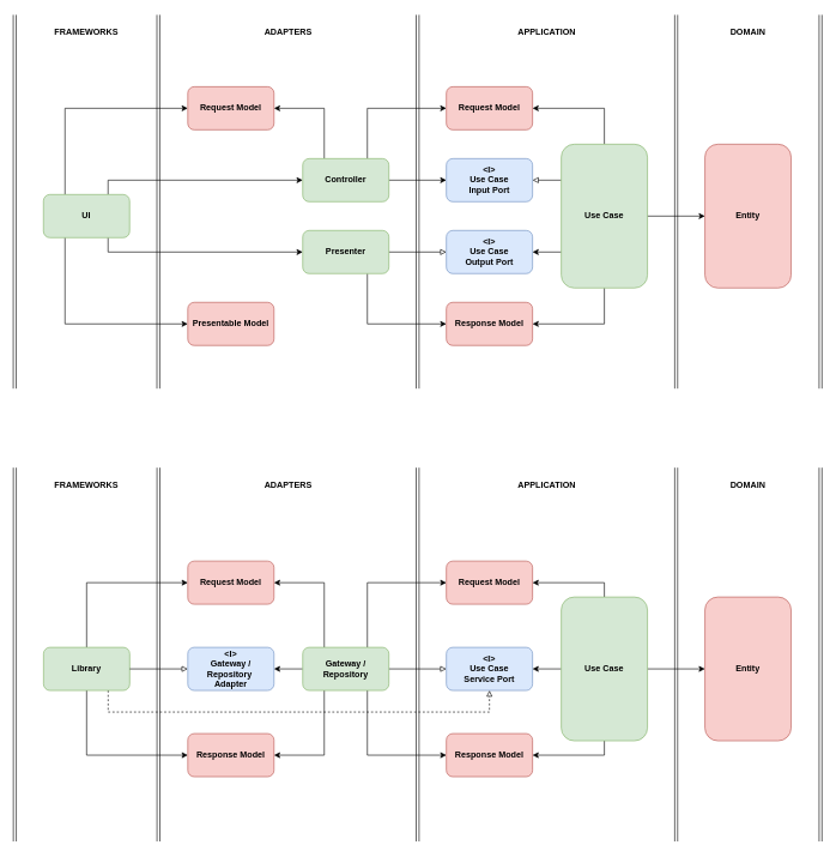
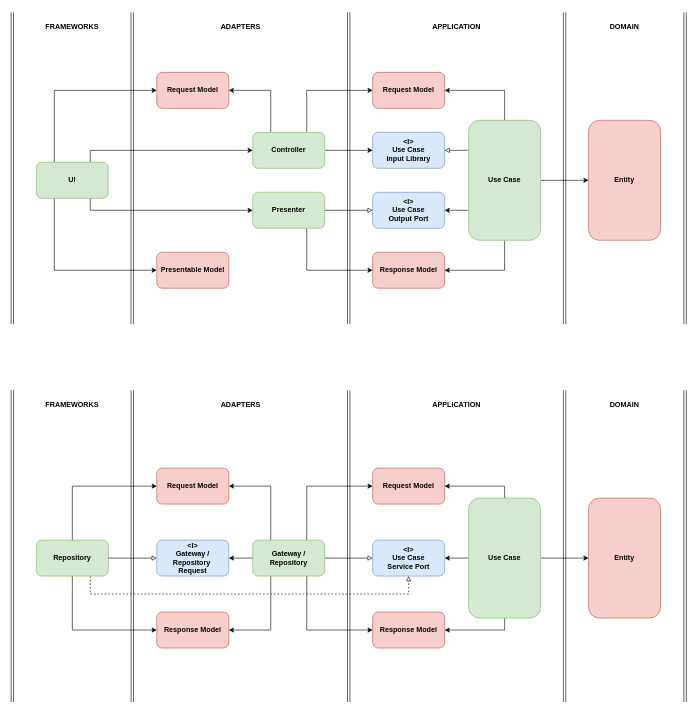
  <mxCell id="0" />
  <mxCell id="1" parent="0" />
- <mxCell id="2" value="&amp;lt;I&amp;gt;&lt;br&gt;Use Case&lt;br&gt;Input Port" style="rounded=1;whiteSpace=wrap;html=1;fillColor=#dae8fc;strokeColor=#6c8ebf;fontStyle=1" vertex="1" parent="1"><mxGeometry x="621" y="220" width="120" height="60" as="geometry" /></mxCell>
+ <mxCell id="2" value="&amp;lt;I&amp;gt;&lt;br&gt;Use Case&lt;br&gt;Input Library" style="rounded=1;whiteSpace=wrap;html=1;fillColor=#dae8fc;strokeColor=#6c8ebf;fontStyle=1" vertex="1" parent="1"><mxGeometry x="621" y="220" width="120" height="60" as="geometry" /></mxCell>
  <mxCell id="3" value="&lt;div&gt;&amp;lt;I&amp;gt;&lt;br&gt;&lt;/div&gt;Use Case&lt;br&gt;Output Port" style="rounded=1;whiteSpace=wrap;html=1;fillColor=#dae8fc;strokeColor=#6c8ebf;fontStyle=1" vertex="1" parent="1"><mxGeometry x="621" y="320" width="120" height="60" as="geometry" /></mxCell>
  <mxCell id="4" value="Request Model" style="rounded=1;whiteSpace=wrap;html=1;fillColor=#f8cecc;strokeColor=#b85450;fontStyle=1" vertex="1" parent="1"><mxGeometry x="621" y="120" width="120" height="60" as="geometry" /></mxCell>
  <mxCell id="5" value="&lt;div&gt;&lt;span style=&quot;background-color: transparent; color: light-dark(rgb(0, 0, 0), rgb(255, 255, 255));&quot;&gt;Response Model&lt;/span&gt;&lt;/div&gt;" style="rounded=1;whiteSpace=wrap;html=1;fillColor=#f8cecc;strokeColor=#b85450;fontStyle=1" vertex="1" parent="1"><mxGeometry x="621" y="420" width="120" height="60" as="geometry" /></mxCell>
  <mxCell id="6" style="edgeStyle=orthogonalEdgeStyle;rounded=0;orthogonalLoop=1;jettySize=auto;html=1;entryX=0;entryY=0.5;entryDx=0;entryDy=0;endArrow=block;endFill=0;" edge="1" parent="1" source="8" target="3"><mxGeometry relative="1" as="geometry" /></mxCell>
  <mxCell id="7" style="edgeStyle=orthogonalEdgeStyle;rounded=0;orthogonalLoop=1;jettySize=auto;html=1;entryX=0;entryY=0.5;entryDx=0;entryDy=0;exitX=0.75;exitY=1;exitDx=0;exitDy=0;" edge="1" parent="1" source="8" target="5"><mxGeometry relative="1" as="geometry" /></mxCell>
  <mxCell id="8" value="&lt;div&gt;&lt;span style=&quot;background-color: transparent; color: light-dark(rgb(0, 0, 0), rgb(255, 255, 255));&quot;&gt;Presenter&lt;/span&gt;&lt;/div&gt;" style="rounded=1;whiteSpace=wrap;html=1;fillColor=#d5e8d4;strokeColor=#82b366;fontStyle=1" vertex="1" parent="1"><mxGeometry x="421" y="320" width="120" height="60" as="geometry" /></mxCell>
  <mxCell id="9" style="edgeStyle=orthogonalEdgeStyle;rounded=0;orthogonalLoop=1;jettySize=auto;html=1;entryX=0;entryY=0.5;entryDx=0;entryDy=0;" edge="1" parent="1" source="12" target="2"><mxGeometry relative="1" as="geometry" /></mxCell>
  <mxCell id="10" style="edgeStyle=orthogonalEdgeStyle;rounded=0;orthogonalLoop=1;jettySize=auto;html=1;exitX=0.75;exitY=0;exitDx=0;exitDy=0;entryX=0;entryY=0.5;entryDx=0;entryDy=0;" edge="1" parent="1" source="12" target="4"><mxGeometry relative="1" as="geometry" /></mxCell>
  <mxCell id="11" style="edgeStyle=orthogonalEdgeStyle;rounded=0;orthogonalLoop=1;jettySize=auto;html=1;exitX=0.25;exitY=0;exitDx=0;exitDy=0;entryX=1;entryY=0.5;entryDx=0;entryDy=0;" edge="1" parent="1" source="12" target="67"><mxGeometry relative="1" as="geometry" /></mxCell>
  <mxCell id="12" value="&lt;div&gt;&lt;span style=&quot;background-color: transparent; color: light-dark(rgb(0, 0, 0), rgb(255, 255, 255));&quot;&gt;Controller&lt;/span&gt;&lt;/div&gt;" style="rounded=1;whiteSpace=wrap;html=1;fillColor=#d5e8d4;strokeColor=#82b366;fontStyle=1" vertex="1" parent="1"><mxGeometry x="421" y="220" width="120" height="60" as="geometry" /></mxCell>
  <mxCell id="13" style="edgeStyle=orthogonalEdgeStyle;rounded=0;orthogonalLoop=1;jettySize=auto;html=1;exitX=0.5;exitY=0;exitDx=0;exitDy=0;entryX=1;entryY=0.5;entryDx=0;entryDy=0;" edge="1" parent="1" source="18" target="4"><mxGeometry relative="1" as="geometry" /></mxCell>
  <mxCell id="14" style="edgeStyle=orthogonalEdgeStyle;rounded=0;orthogonalLoop=1;jettySize=auto;html=1;exitX=0.5;exitY=1;exitDx=0;exitDy=0;entryX=1;entryY=0.5;entryDx=0;entryDy=0;" edge="1" parent="1" source="18" target="5"><mxGeometry relative="1" as="geometry" /></mxCell>
  <mxCell id="15" style="edgeStyle=orthogonalEdgeStyle;rounded=0;orthogonalLoop=1;jettySize=auto;html=1;exitX=0;exitY=0.75;exitDx=0;exitDy=0;entryX=1;entryY=0.5;entryDx=0;entryDy=0;" edge="1" parent="1" source="18" target="3"><mxGeometry relative="1" as="geometry" /></mxCell>
  <mxCell id="16" style="edgeStyle=orthogonalEdgeStyle;rounded=0;orthogonalLoop=1;jettySize=auto;html=1;exitX=0;exitY=0.25;exitDx=0;exitDy=0;entryX=1;entryY=0.5;entryDx=0;entryDy=0;endArrow=block;endFill=0;" edge="1" parent="1" source="18" target="2"><mxGeometry relative="1" as="geometry" /></mxCell>
  <mxCell id="17" style="edgeStyle=orthogonalEdgeStyle;rounded=0;orthogonalLoop=1;jettySize=auto;html=1;exitX=1;exitY=0.5;exitDx=0;exitDy=0;entryX=0;entryY=0.5;entryDx=0;entryDy=0;" edge="1" parent="1" source="18" target="22"><mxGeometry relative="1" as="geometry" /></mxCell>
  <mxCell id="18" value="&lt;div&gt;&lt;span style=&quot;background-color: transparent; color: light-dark(rgb(0, 0, 0), rgb(255, 255, 255));&quot;&gt;Use Case&lt;/span&gt;&lt;/div&gt;" style="rounded=1;whiteSpace=wrap;html=1;fillColor=#d5e8d4;strokeColor=#82b366;fontStyle=1" vertex="1" parent="1"><mxGeometry x="781" y="200" width="120" height="200" as="geometry" /></mxCell>
  <mxCell id="19" value="" style="shape=link;html=1;rounded=0;" edge="1" parent="1"><mxGeometry width="100" relative="1" as="geometry"><mxPoint x="581" y="540" as="sourcePoint" /><mxPoint x="581" y="20" as="targetPoint" /></mxGeometry></mxCell>
  <mxCell id="20" value="APPLICATION" style="text;html=1;align=center;verticalAlign=middle;whiteSpace=wrap;rounded=0;fontStyle=1" vertex="1" parent="1"><mxGeometry x="581" y="30" width="360" height="30" as="geometry" /></mxCell>
  <mxCell id="21" value="&amp;lt;I&amp;gt;&lt;br&gt;Use Case&lt;div&gt;Service Port&lt;/div&gt;" style="rounded=1;whiteSpace=wrap;html=1;fillColor=#dae8fc;strokeColor=#6c8ebf;fontStyle=1" vertex="1" parent="1"><mxGeometry x="621" y="900" width="120" height="60" as="geometry" /></mxCell>
  <mxCell id="22" value="Entity" style="rounded=1;whiteSpace=wrap;html=1;fillColor=#f8cecc;strokeColor=#b85450;fontStyle=1" vertex="1" parent="1"><mxGeometry x="981" y="200" width="120" height="200" as="geometry" /></mxCell>
  <mxCell id="23" value="" style="shape=link;html=1;rounded=0;" edge="1" parent="1"><mxGeometry width="100" relative="1" as="geometry"><mxPoint x="1142" y="540" as="sourcePoint" /><mxPoint x="1142" y="20" as="targetPoint" /></mxGeometry></mxCell>
  <mxCell id="24" value="" style="shape=link;html=1;rounded=0;" edge="1" parent="1"><mxGeometry width="100" relative="1" as="geometry"><mxPoint x="220" y="540" as="sourcePoint" /><mxPoint x="220" y="20" as="targetPoint" /></mxGeometry></mxCell>
  <mxCell id="25" value="FRAMEWORKS" style="text;html=1;align=center;verticalAlign=middle;whiteSpace=wrap;rounded=0;fontStyle=1" vertex="1" parent="1"><mxGeometry x="20" y="30" width="200" height="30" as="geometry" /></mxCell>
  <mxCell id="26" value="" style="shape=link;html=1;rounded=0;" edge="1" parent="1"><mxGeometry width="100" relative="1" as="geometry"><mxPoint x="20" y="540" as="sourcePoint" /><mxPoint x="20" y="20" as="targetPoint" /></mxGeometry></mxCell>
  <mxCell id="27" value="" style="shape=link;html=1;rounded=0;" edge="1" parent="1"><mxGeometry width="100" relative="1" as="geometry"><mxPoint x="941" y="540" as="sourcePoint" /><mxPoint x="941" y="20" as="targetPoint" /></mxGeometry></mxCell>
  <mxCell id="28" value="DOMAIN" style="text;html=1;align=center;verticalAlign=middle;whiteSpace=wrap;rounded=0;fontStyle=1" vertex="1" parent="1"><mxGeometry x="941" y="30" width="200" height="30" as="geometry" /></mxCell>
  <mxCell id="29" value="Request Model" style="rounded=1;whiteSpace=wrap;html=1;fillColor=#f8cecc;strokeColor=#b85450;fontStyle=1" vertex="1" parent="1"><mxGeometry x="621" y="780" width="120" height="60" as="geometry" /></mxCell>
  <mxCell id="30" value="&lt;div&gt;&lt;span style=&quot;background-color: transparent; color: light-dark(rgb(0, 0, 0), rgb(255, 255, 255));&quot;&gt;Response Model&lt;/span&gt;&lt;/div&gt;" style="rounded=1;whiteSpace=wrap;html=1;fillColor=#f8cecc;strokeColor=#b85450;fontStyle=1" vertex="1" parent="1"><mxGeometry x="621" y="1020" width="120" height="60" as="geometry" /></mxCell>
  <mxCell id="31" style="edgeStyle=orthogonalEdgeStyle;rounded=0;orthogonalLoop=1;jettySize=auto;html=1;exitX=0.5;exitY=0;exitDx=0;exitDy=0;entryX=1;entryY=0.5;entryDx=0;entryDy=0;" edge="1" parent="1" source="35" target="29"><mxGeometry relative="1" as="geometry" /></mxCell>
  <mxCell id="32" style="edgeStyle=orthogonalEdgeStyle;rounded=0;orthogonalLoop=1;jettySize=auto;html=1;exitX=0.5;exitY=1;exitDx=0;exitDy=0;entryX=1;entryY=0.5;entryDx=0;entryDy=0;" edge="1" parent="1" source="35" target="30"><mxGeometry relative="1" as="geometry" /></mxCell>
  <mxCell id="33" style="edgeStyle=orthogonalEdgeStyle;rounded=0;orthogonalLoop=1;jettySize=auto;html=1;exitX=0;exitY=0.5;exitDx=0;exitDy=0;" edge="1" parent="1" source="35" target="21"><mxGeometry relative="1" as="geometry"><mxPoint x="741" y="980" as="targetPoint" /></mxGeometry></mxCell>
  <mxCell id="34" style="edgeStyle=orthogonalEdgeStyle;rounded=0;orthogonalLoop=1;jettySize=auto;html=1;exitX=1;exitY=0.5;exitDx=0;exitDy=0;entryX=0;entryY=0.5;entryDx=0;entryDy=0;" edge="1" parent="1" source="35" target="39"><mxGeometry relative="1" as="geometry" /></mxCell>
  <mxCell id="35" value="&lt;div&gt;&lt;span style=&quot;background-color: transparent; color: light-dark(rgb(0, 0, 0), rgb(255, 255, 255));&quot;&gt;Use Case&lt;/span&gt;&lt;/div&gt;" style="rounded=1;whiteSpace=wrap;html=1;fillColor=#d5e8d4;strokeColor=#82b366;fontStyle=1" vertex="1" parent="1"><mxGeometry x="781" y="830" width="120" height="200" as="geometry" /></mxCell>
  <mxCell id="36" value="" style="shape=link;html=1;rounded=0;" edge="1" parent="1"><mxGeometry width="100" relative="1" as="geometry"><mxPoint x="581" y="1170" as="sourcePoint" /><mxPoint x="581" y="650" as="targetPoint" /></mxGeometry></mxCell>
  <mxCell id="37" value="ADAPTERS" style="text;html=1;align=center;verticalAlign=middle;whiteSpace=wrap;rounded=0;fontStyle=1" vertex="1" parent="1"><mxGeometry x="221" y="660" width="360" height="30" as="geometry" /></mxCell>
  <mxCell id="38" value="APPLICATION" style="text;html=1;align=center;verticalAlign=middle;whiteSpace=wrap;rounded=0;fontStyle=1" vertex="1" parent="1"><mxGeometry x="581" y="660" width="360" height="30" as="geometry" /></mxCell>
  <mxCell id="39" value="Entity" style="rounded=1;whiteSpace=wrap;html=1;fillColor=#f8cecc;strokeColor=#b85450;fontStyle=1" vertex="1" parent="1"><mxGeometry x="981" y="830" width="120" height="200" as="geometry" /></mxCell>
  <mxCell id="40" value="" style="shape=link;html=1;rounded=0;" edge="1" parent="1"><mxGeometry width="100" relative="1" as="geometry"><mxPoint x="1142" y="1170" as="sourcePoint" /><mxPoint x="1142" y="650" as="targetPoint" /></mxGeometry></mxCell>
  <mxCell id="41" value="" style="shape=link;html=1;rounded=0;" edge="1" parent="1"><mxGeometry width="100" relative="1" as="geometry"><mxPoint x="220.13" y="1170" as="sourcePoint" /><mxPoint x="220.13" y="650" as="targetPoint" /></mxGeometry></mxCell>
  <mxCell id="42" value="" style="shape=link;html=1;rounded=0;" edge="1" parent="1"><mxGeometry width="100" relative="1" as="geometry"><mxPoint x="941" y="1170" as="sourcePoint" /><mxPoint x="941" y="650" as="targetPoint" /></mxGeometry></mxCell>
  <mxCell id="43" value="DOMAIN" style="text;html=1;align=center;verticalAlign=middle;whiteSpace=wrap;rounded=0;fontStyle=1" vertex="1" parent="1"><mxGeometry x="941" y="660" width="200" height="30" as="geometry" /></mxCell>
  <mxCell id="44" style="edgeStyle=orthogonalEdgeStyle;rounded=0;orthogonalLoop=1;jettySize=auto;html=1;entryX=0;entryY=0.5;entryDx=0;entryDy=0;exitX=0.75;exitY=0;exitDx=0;exitDy=0;" edge="1" parent="1" source="48" target="12"><mxGeometry relative="1" as="geometry" /></mxCell>
  <mxCell id="45" style="edgeStyle=orthogonalEdgeStyle;rounded=0;orthogonalLoop=1;jettySize=auto;html=1;entryX=0;entryY=0.5;entryDx=0;entryDy=0;exitX=0.75;exitY=1;exitDx=0;exitDy=0;" edge="1" parent="1" source="48" target="8"><mxGeometry relative="1" as="geometry" /></mxCell>
  <mxCell id="46" style="edgeStyle=orthogonalEdgeStyle;rounded=0;orthogonalLoop=1;jettySize=auto;html=1;exitX=0.25;exitY=1;exitDx=0;exitDy=0;entryX=0;entryY=0.5;entryDx=0;entryDy=0;" edge="1" parent="1" source="48" target="66"><mxGeometry relative="1" as="geometry" /></mxCell>
  <mxCell id="47" style="edgeStyle=orthogonalEdgeStyle;rounded=0;orthogonalLoop=1;jettySize=auto;html=1;exitX=0.25;exitY=0;exitDx=0;exitDy=0;entryX=0;entryY=0.5;entryDx=0;entryDy=0;" edge="1" parent="1" source="48" target="67"><mxGeometry relative="1" as="geometry" /></mxCell>
  <mxCell id="48" value="&lt;div&gt;UI&lt;/div&gt;" style="rounded=1;whiteSpace=wrap;html=1;fillColor=#d5e8d4;strokeColor=#82b366;fontStyle=1" vertex="1" parent="1"><mxGeometry x="60" y="270" width="120" height="60" as="geometry" /></mxCell>
  <mxCell id="49" value="FRAMEWORKS" style="text;html=1;align=center;verticalAlign=middle;whiteSpace=wrap;rounded=0;fontStyle=1" vertex="1" parent="1"><mxGeometry x="20.13" y="660" width="200" height="30" as="geometry" /></mxCell>
  <mxCell id="50" value="" style="shape=link;html=1;rounded=0;" edge="1" parent="1"><mxGeometry width="100" relative="1" as="geometry"><mxPoint x="20.13" y="1170" as="sourcePoint" /><mxPoint x="20.13" y="650" as="targetPoint" /></mxGeometry></mxCell>
  <mxCell id="51" style="edgeStyle=orthogonalEdgeStyle;rounded=0;orthogonalLoop=1;jettySize=auto;html=1;entryX=0;entryY=0.5;entryDx=0;entryDy=0;endArrow=block;endFill=0;" edge="1" parent="1" source="57" target="21"><mxGeometry relative="1" as="geometry" /></mxCell>
  <mxCell id="52" style="edgeStyle=orthogonalEdgeStyle;rounded=0;orthogonalLoop=1;jettySize=auto;html=1;exitX=0.75;exitY=0;exitDx=0;exitDy=0;entryX=0;entryY=0.5;entryDx=0;entryDy=0;" edge="1" parent="1" source="57" target="29"><mxGeometry relative="1" as="geometry" /></mxCell>
  <mxCell id="53" style="edgeStyle=orthogonalEdgeStyle;rounded=0;orthogonalLoop=1;jettySize=auto;html=1;exitX=0.75;exitY=1;exitDx=0;exitDy=0;entryX=0;entryY=0.5;entryDx=0;entryDy=0;" edge="1" parent="1" source="57" target="30"><mxGeometry relative="1" as="geometry" /></mxCell>
  <mxCell id="54" style="edgeStyle=orthogonalEdgeStyle;rounded=0;orthogonalLoop=1;jettySize=auto;html=1;exitX=0;exitY=0.5;exitDx=0;exitDy=0;entryX=1;entryY=0.5;entryDx=0;entryDy=0;" edge="1" parent="1" source="57" target="63"><mxGeometry relative="1" as="geometry" /></mxCell>
  <mxCell id="55" style="edgeStyle=orthogonalEdgeStyle;rounded=0;orthogonalLoop=1;jettySize=auto;html=1;exitX=0.25;exitY=1;exitDx=0;exitDy=0;entryX=1;entryY=0.5;entryDx=0;entryDy=0;" edge="1" parent="1" source="57" target="65"><mxGeometry relative="1" as="geometry" /></mxCell>
  <mxCell id="56" style="edgeStyle=orthogonalEdgeStyle;rounded=0;orthogonalLoop=1;jettySize=auto;html=1;exitX=0.25;exitY=0;exitDx=0;exitDy=0;entryX=1;entryY=0.5;entryDx=0;entryDy=0;" edge="1" parent="1" source="57" target="64"><mxGeometry relative="1" as="geometry" /></mxCell>
  <mxCell id="57" value="&lt;div&gt;&lt;span style=&quot;background-color: transparent; color: light-dark(rgb(0, 0, 0), rgb(255, 255, 255));&quot;&gt;Gateway /&lt;/span&gt;&lt;/div&gt;&lt;div&gt;&lt;span style=&quot;background-color: transparent; color: light-dark(rgb(0, 0, 0), rgb(255, 255, 255));&quot;&gt;Repository&lt;/span&gt;&lt;/div&gt;" style="rounded=1;whiteSpace=wrap;html=1;fillColor=#d5e8d4;strokeColor=#82b366;fontStyle=1" vertex="1" parent="1"><mxGeometry x="421" y="900" width="120" height="60" as="geometry" /></mxCell>
  <mxCell id="58" style="edgeStyle=orthogonalEdgeStyle;rounded=0;orthogonalLoop=1;jettySize=auto;html=1;exitX=0.75;exitY=1;exitDx=0;exitDy=0;entryX=0.5;entryY=1;entryDx=0;entryDy=0;dashed=1;endArrow=block;endFill=0;" edge="1" parent="1" source="61" target="21"><mxGeometry relative="1" as="geometry"><Array as="points"><mxPoint x="150" y="990" /><mxPoint x="681" y="990" /></Array></mxGeometry></mxCell>
  <mxCell id="59" style="edgeStyle=orthogonalEdgeStyle;rounded=0;orthogonalLoop=1;jettySize=auto;html=1;exitX=0.5;exitY=0;exitDx=0;exitDy=0;entryX=0;entryY=0.5;entryDx=0;entryDy=0;" edge="1" parent="1" source="61" target="64"><mxGeometry relative="1" as="geometry" /></mxCell>
  <mxCell id="60" style="edgeStyle=orthogonalEdgeStyle;rounded=0;orthogonalLoop=1;jettySize=auto;html=1;exitX=0.5;exitY=1;exitDx=0;exitDy=0;entryX=0;entryY=0.5;entryDx=0;entryDy=0;" edge="1" parent="1" source="61" target="65"><mxGeometry relative="1" as="geometry" /></mxCell>
- <mxCell id="61" value="&lt;div&gt;&lt;span style=&quot;background-color: transparent; color: light-dark(rgb(0, 0, 0), rgb(255, 255, 255));&quot;&gt;Library&lt;/span&gt;&lt;/div&gt;" style="rounded=1;whiteSpace=wrap;html=1;fillColor=#d5e8d4;strokeColor=#82b366;fontStyle=1" vertex="1" parent="1"><mxGeometry x="60.13" y="900" width="120" height="60" as="geometry" /></mxCell>
+ <mxCell id="61" value="&lt;div&gt;&lt;span style=&quot;background-color: transparent; color: light-dark(rgb(0, 0, 0), rgb(255, 255, 255));&quot;&gt;Repository&lt;/span&gt;&lt;/div&gt;" style="rounded=1;whiteSpace=wrap;html=1;fillColor=#d5e8d4;strokeColor=#82b366;fontStyle=1" vertex="1" parent="1"><mxGeometry x="60.13" y="900" width="120" height="60" as="geometry" /></mxCell>
  <mxCell id="62" value="" style="edgeStyle=orthogonalEdgeStyle;rounded=0;orthogonalLoop=1;jettySize=auto;html=1;entryX=0;entryY=0.5;entryDx=0;entryDy=0;endArrow=block;endFill=0;" edge="1" parent="1" source="61" target="63"><mxGeometry relative="1" as="geometry"><mxPoint x="221" y="930" as="sourcePoint" /><mxPoint x="421" y="930" as="targetPoint" /></mxGeometry></mxCell>
- <mxCell id="63" value="&amp;lt;I&amp;gt;&lt;br&gt;&lt;div&gt;Gateway / Repository&amp;nbsp;&lt;/div&gt;&lt;div&gt;Adapter&lt;/div&gt;" style="rounded=1;whiteSpace=wrap;html=1;fillColor=#dae8fc;strokeColor=#6c8ebf;fontStyle=1" vertex="1" parent="1"><mxGeometry x="261" y="900" width="120" height="60" as="geometry" /></mxCell>
+ <mxCell id="63" value="&amp;lt;I&amp;gt;&lt;br&gt;&lt;div&gt;Gateway / Repository&amp;nbsp;&lt;/div&gt;&lt;div&gt;Request&lt;/div&gt;" style="rounded=1;whiteSpace=wrap;html=1;fillColor=#dae8fc;strokeColor=#6c8ebf;fontStyle=1" vertex="1" parent="1"><mxGeometry x="261" y="900" width="120" height="60" as="geometry" /></mxCell>
  <mxCell id="64" value="Request Model" style="rounded=1;whiteSpace=wrap;html=1;fillColor=#f8cecc;strokeColor=#b85450;fontStyle=1" vertex="1" parent="1"><mxGeometry x="261" y="780" width="120" height="60" as="geometry" /></mxCell>
  <mxCell id="65" value="&lt;div&gt;&lt;span style=&quot;background-color: transparent; color: light-dark(rgb(0, 0, 0), rgb(255, 255, 255));&quot;&gt;Response Model&lt;/span&gt;&lt;/div&gt;" style="rounded=1;whiteSpace=wrap;html=1;fillColor=#f8cecc;strokeColor=#b85450;fontStyle=1" vertex="1" parent="1"><mxGeometry x="261" y="1020" width="120" height="60" as="geometry" /></mxCell>
  <mxCell id="66" value="&lt;div&gt;&lt;span style=&quot;background-color: transparent; color: light-dark(rgb(0, 0, 0), rgb(255, 255, 255));&quot;&gt;Presentable Model&lt;/span&gt;&lt;/div&gt;" style="rounded=1;whiteSpace=wrap;html=1;fillColor=#f8cecc;strokeColor=#b85450;fontStyle=1" vertex="1" parent="1"><mxGeometry x="261" y="420" width="120" height="60" as="geometry" /></mxCell>
  <mxCell id="67" value="Request Model" style="rounded=1;whiteSpace=wrap;html=1;fillColor=#f8cecc;strokeColor=#b85450;fontStyle=1" vertex="1" parent="1"><mxGeometry x="261" y="120" width="120" height="60" as="geometry" /></mxCell>
  <mxCell id="68" value="ADAPTERS" style="text;html=1;align=center;verticalAlign=middle;whiteSpace=wrap;rounded=0;fontStyle=1" vertex="1" parent="1"><mxGeometry x="221" y="30" width="360" height="30" as="geometry" /></mxCell>
